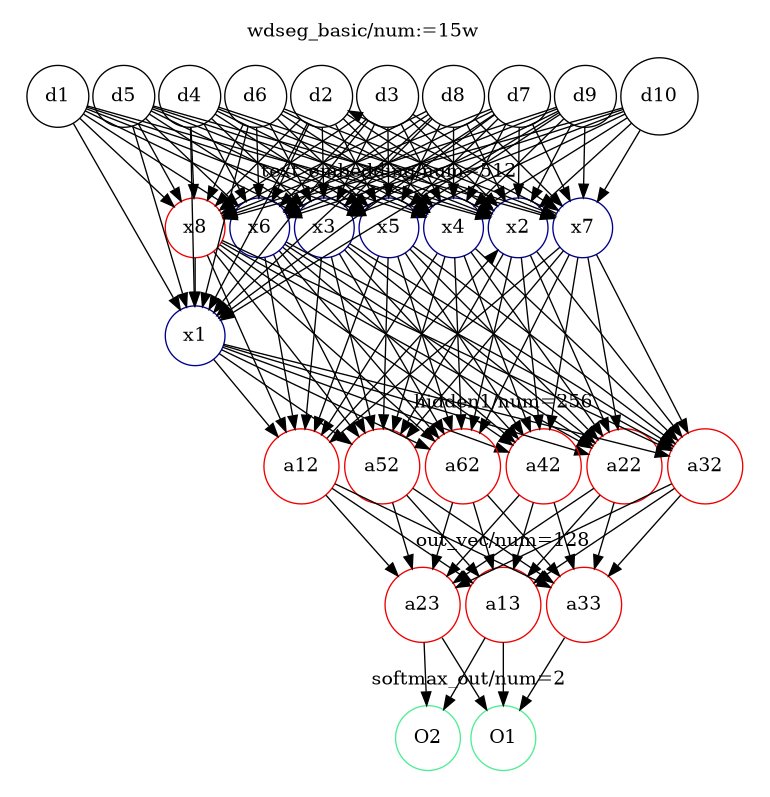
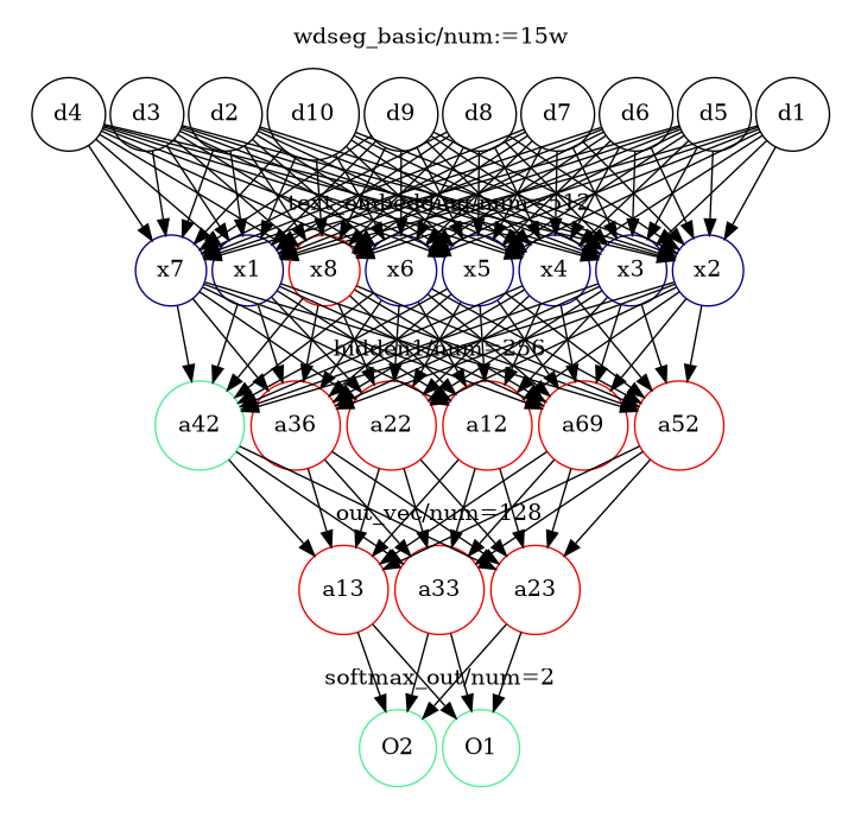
  digraph {
    nodesep=.05
    rankdir=TB
    splines=line
    node [color=black shape=circle style=solid]
    d1
    d2
    d3
    d4
    d5
    d6
    d7
    d8
    d9
    d10
    x1 [color=blue4]
    x2 [color=blue4]
    x3 [color=blue4]
    x4 [color=blue4]
    x5 [color=blue4]
    x6 [color=blue4]
    x7 [color=blue4]
    x8 [color=red2]
    a12 [color=red2]
    a22 [color=red2]
-   a32 [color=red2]
-   a42 [color=red2]
+   a32 [color=red2 label=a36]
+   a42 [color=seagreen2]
    a52 [color=red2]
-   a62 [color=red2]
+   a62 [color=red2 label=a69]
    a13 [color=red2]
    a23 [color=red2]
    a33 [color=red2]
    O1 [color=seagreen2]
    O2 [color=seagreen2]
    subgraph cluster_1 {
      color=white
      label="wdseg_basic/num:=15w"
      d1
      d2
      d3
      d4
      d5
      d6
      d7
      d8
      d9
      d10
    }
    subgraph cluster_2 {
      color=white
      label="text_embedding/num=512"
      x1
      x2
      x3
      x4
      x5
      x6
      x7
      x8
    }
    subgraph cluster_3 {
      color=white
      label="hidden1/num=256"
      a12
      a22
      a32
      a42
      a52
      a62
    }
    subgraph cluster_4 {
      color=white
      label="out_vec/num=128"
      a13
      a23
      a33
    }
    subgraph cluster_5 {
      color=white
      label="softmax_out/num=2"
      O1
      O2
    }
    d1 -> x1
    d1 -> x2
    d1 -> x3
    d1 -> x4
    d1 -> x5
    d1 -> x6
    d1 -> x8
    d2 -> x1
    d2 -> x2
    d2 -> x3
    d2 -> x4
    d2 -> x5
    d2 -> x6
-   x7 -> d2
+   d2 -> x7
    d2 -> x8
    d3 -> x1
    d3 -> x2
    d3 -> x3
    d3 -> x4
    d3 -> x5
    d3 -> x6
    d3 -> x7
    d3 -> x8
    d4 -> x1
    d4 -> x2
    d4 -> x3
    d4 -> x4
    d4 -> x5
    d4 -> x6
    d4 -> x7
    d4 -> x8
    d5 -> x1
    d5 -> x2
    d5 -> x3
    d5 -> x4
    d5 -> x5
    d5 -> x6
    d5 -> x7
    d5 -> x8
    d6 -> x1
    d6 -> x2
    d6 -> x3
    d6 -> x4
    d6 -> x5
    d6 -> x6
    d6 -> x7
    d6 -> x8
    d7 -> x1
    d7 -> x2
    d7 -> x3
    d7 -> x4
    d7 -> x5
    d7 -> x6
    d7 -> x7
    d7 -> x8
    d8 -> x1
    d8 -> x2
    d8 -> x3
    d8 -> x4
    d8 -> x5
    d8 -> x6
    d8 -> x7
    d8 -> x8
    d9 -> x1
    d9 -> x2
    d9 -> x3
    d9 -> x4
    d9 -> x5
    d9 -> x6
    d9 -> x7
    d9 -> x8
-   x8 -> x1
+   d10 -> x1
    d10 -> x2
    d10 -> x3
    d10 -> x4
    d10 -> x5
    d10 -> x6
    d10 -> x7
    d10 -> x8
    x1 -> a12
    x1 -> a22
    x1 -> a32
    x1 -> a42
    x1 -> a52
    x1 -> a62
-   a12 -> x2
+   x2 -> a12
    x2 -> a22
    x2 -> a32
    x2 -> a42
    x2 -> a52
    x2 -> a62
    x3 -> a12
    x3 -> a22
    x3 -> a32
    x3 -> a42
    x3 -> a52
    x3 -> a62
    x4 -> a12
    x4 -> a22
    x4 -> a32
    x4 -> a42
    x4 -> a52
    x4 -> a62
    x5 -> a12
    x5 -> a22
    x5 -> a32
    x5 -> a42
    x5 -> a52
    x5 -> a62
    x6 -> a12
    x6 -> a22
    x6 -> a32
    x6 -> a42
    x6 -> a52
    x6 -> a62
    x7 -> a12
    x7 -> a22
    x7 -> a32
    x7 -> a42
    x7 -> a52
    x7 -> a62
    x8 -> a12
    x8 -> a22
    x8 -> a32
    x8 -> a42
    x8 -> a52
    x8 -> a62
    a12 -> a13
    a12 -> a23
    a12 -> a33
    a22 -> a13
    a22 -> a23
    a22 -> a33
    a32 -> a13
    a32 -> a23
    a32 -> a33
    a42 -> a13
    a42 -> a23
    a42 -> a33
    a52 -> a13
    a52 -> a23
    a52 -> a33
    a62 -> a13
    a62 -> a23
    a62 -> a33
    a13 -> O1
    a13 -> O2
    a23 -> O1
    a23 -> O2
    a33 -> O1
+   a33 -> O2
  }
